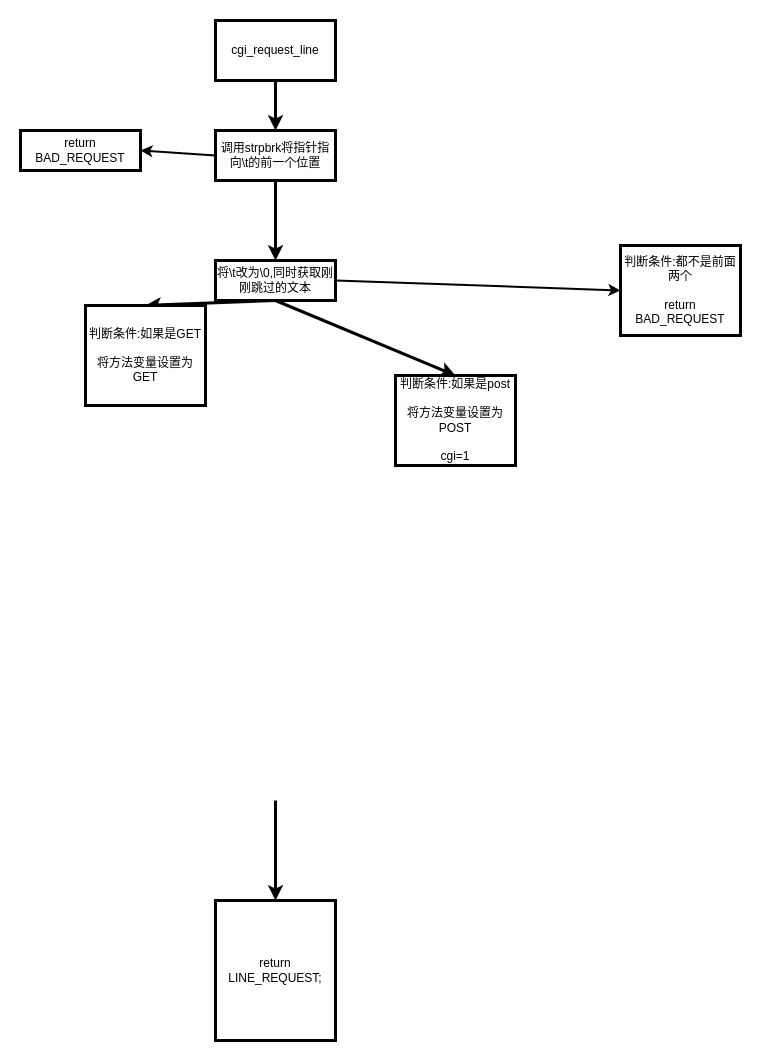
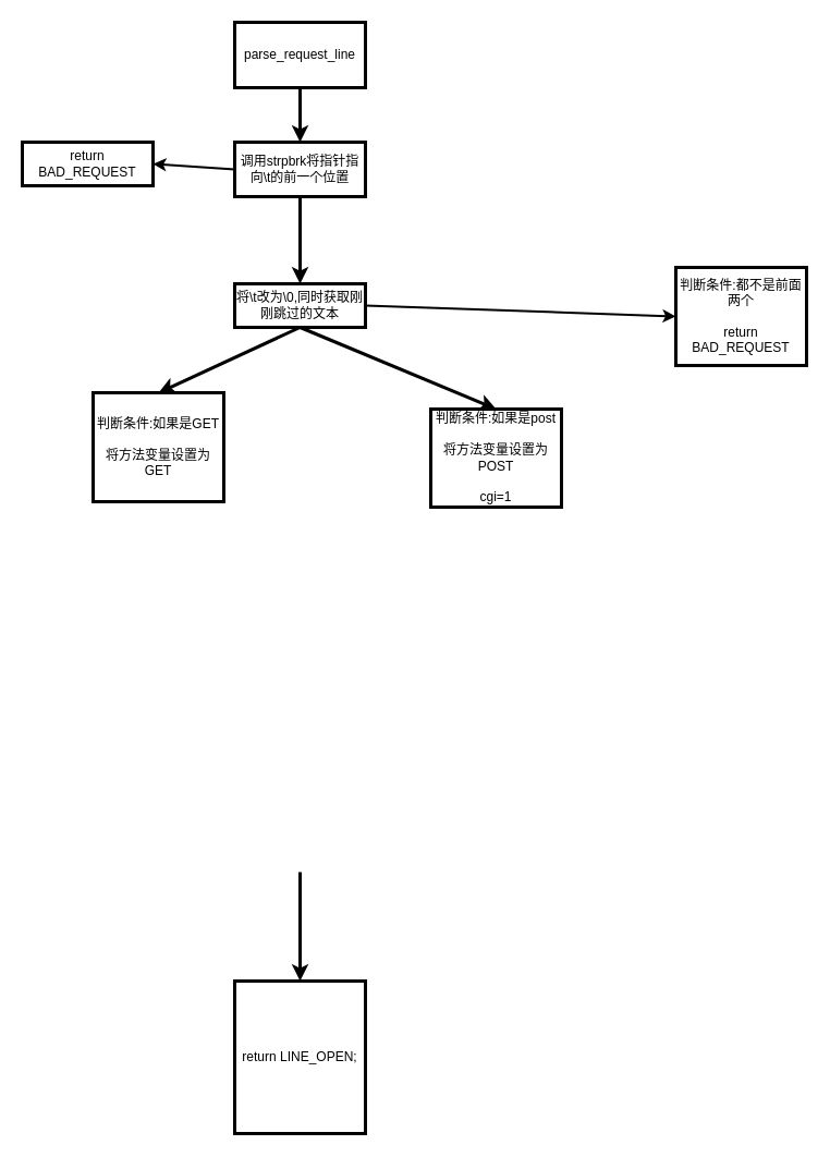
  <mxCell id="0" />
  <mxCell id="1" parent="0" />
  <mxCell id="2" style="edgeStyle=none;html=1;exitX=0.5;exitY=1;exitDx=0;exitDy=0;entryX=0.5;entryY=0;entryDx=0;entryDy=0;strokeColor=#000000;strokeWidth=3;" parent="1" source="3" target="6" edge="1"><mxGeometry relative="1" as="geometry" /></mxCell>
- <mxCell id="3" value="cgi_request_line" style="whiteSpace=wrap;html=1;strokeColor=#000000;strokeWidth=3;" parent="1" vertex="1"><mxGeometry x="215" y="20" width="120" height="60" as="geometry" /></mxCell>
+ <mxCell id="3" value="parse_request_line" style="whiteSpace=wrap;html=1;strokeColor=#000000;strokeWidth=3;" parent="1" vertex="1"><mxGeometry x="215" y="20" width="120" height="60" as="geometry" /></mxCell>
  <mxCell id="4" style="edgeStyle=none;html=1;exitX=0.5;exitY=1;exitDx=0;exitDy=0;entryX=0.5;entryY=0;entryDx=0;entryDy=0;strokeWidth=3;strokeColor=#000000;" parent="1" source="6" target="11" edge="1"><mxGeometry relative="1" as="geometry" /></mxCell>
  <mxCell id="5" style="edgeStyle=none;html=1;exitX=0;exitY=0.5;exitDx=0;exitDy=0;entryX=1;entryY=0.5;entryDx=0;entryDy=0;strokeColor=#000000;strokeWidth=2;" edge="1" parent="1" source="6" target="15"><mxGeometry relative="1" as="geometry" /></mxCell>
  <mxCell id="6" value="调用strpbrk将指针指向\t的前一个位置" style="whiteSpace=wrap;html=1;strokeColor=#000000;strokeWidth=3;" parent="1" vertex="1"><mxGeometry x="215" y="130" width="120" height="50" as="geometry" /></mxCell>
- <mxCell id="7" value="return LINE_REQUEST;" style="whiteSpace=wrap;html=1;strokeColor=#000000;strokeWidth=3;" parent="1" vertex="1"><mxGeometry x="215" y="900" width="120" height="140" as="geometry" /></mxCell>
+ <mxCell id="7" value="return LINE_OPEN;" style="whiteSpace=wrap;html=1;strokeColor=#000000;strokeWidth=3;" parent="1" vertex="1"><mxGeometry x="215" y="900" width="120" height="140" as="geometry" /></mxCell>
  <mxCell id="8" style="edgeStyle=none;html=1;exitX=0.5;exitY=1;exitDx=0;exitDy=0;entryX=0.5;entryY=0;entryDx=0;entryDy=0;strokeColor=#000000;strokeWidth=3;" parent="1" source="11" target="12" edge="1"><mxGeometry relative="1" as="geometry" /></mxCell>
  <mxCell id="9" style="edgeStyle=none;html=1;exitX=0.5;exitY=1;exitDx=0;exitDy=0;entryX=0.5;entryY=0;entryDx=0;entryDy=0;strokeColor=#000000;strokeWidth=3;" parent="1" source="11" target="13" edge="1"><mxGeometry relative="1" as="geometry" /></mxCell>
  <mxCell id="10" style="edgeStyle=none;html=1;exitX=1;exitY=0.5;exitDx=0;exitDy=0;entryX=0;entryY=0.5;entryDx=0;entryDy=0;strokeColor=#000000;strokeWidth=2;" edge="1" parent="1" source="11" target="16"><mxGeometry relative="1" as="geometry" /></mxCell>
  <mxCell id="11" value="将\t改为\0,同时获取刚刚跳过的文本" style="whiteSpace=wrap;html=1;strokeColor=#000000;strokeWidth=3;" parent="1" vertex="1"><mxGeometry x="215" y="260" width="120" height="40" as="geometry" /></mxCell>
- <mxCell id="12" value="判断条件:如果是GET&lt;br&gt;&lt;br&gt;将方法变量设置为GET" style="whiteSpace=wrap;html=1;strokeColor=#000000;strokeWidth=3;" parent="1" vertex="1"><mxGeometry x="85" y="305" width="120" height="100" as="geometry" /></mxCell>
+ <mxCell id="12" value="判断条件:如果是GET&lt;br&gt;&lt;br&gt;将方法变量设置为GET" style="whiteSpace=wrap;html=1;strokeColor=#000000;strokeWidth=3;" parent="1" vertex="1"><mxGeometry x="85" y="360" width="120" height="100" as="geometry" /></mxCell>
  <mxCell id="13" value="判断条件:如果是post&lt;br&gt;&lt;br&gt;将方法变量设置为POST&lt;br&gt;&lt;br&gt;cgi=1&lt;br&gt;" style="whiteSpace=wrap;html=1;strokeColor=#000000;strokeWidth=3;" parent="1" vertex="1"><mxGeometry x="395" y="375" width="120" height="90" as="geometry" /></mxCell>
  <mxCell id="14" style="edgeStyle=none;html=1;exitX=0.5;exitY=1;exitDx=0;exitDy=0;entryX=0.5;entryY=0;entryDx=0;entryDy=0;strokeColor=#000000;strokeWidth=3;" parent="1" target="7" edge="1"><mxGeometry relative="1" as="geometry"><mxPoint x="275" y="800" as="sourcePoint" /></mxGeometry></mxCell>
  <mxCell id="15" value="return BAD_REQUEST" style="whiteSpace=wrap;html=1;strokeColor=#000000;strokeWidth=3;" vertex="1" parent="1"><mxGeometry x="20" y="130" width="120" height="40" as="geometry" /></mxCell>
  <mxCell id="16" value="判断条件:都不是前面两个&lt;br&gt;&lt;br&gt;return BAD_REQUEST" style="whiteSpace=wrap;html=1;strokeColor=#000000;strokeWidth=3;" vertex="1" parent="1"><mxGeometry x="620" y="245" width="120" height="90" as="geometry" /></mxCell>
